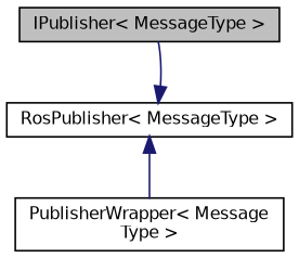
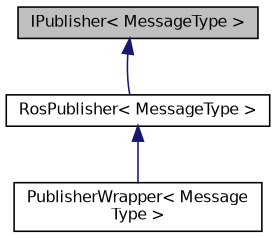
  digraph {
    node [color=black fillcolor=white fontname=Helvetica fontsize=10 shape=record style=filled]
    edge [color=midnightblue dir=back fontname=Helvetica fontsize=10 labelfontname=Helvetica labelfontsize=10 style=solid]
    n1 [fillcolor=grey75 fontcolor=black height=0.2 label="IPublisher\< MessageType \>" width=0.4]
    n2 [height=0.2 label="RosPublisher\< MessageType \>" width=0.4]
    n3 [height=0.2 label="PublisherWrapper\< Message\lType \>" width=0.4]
-   n2 -> n1
+   n1 -> n2
    n2 -> n3
  }
